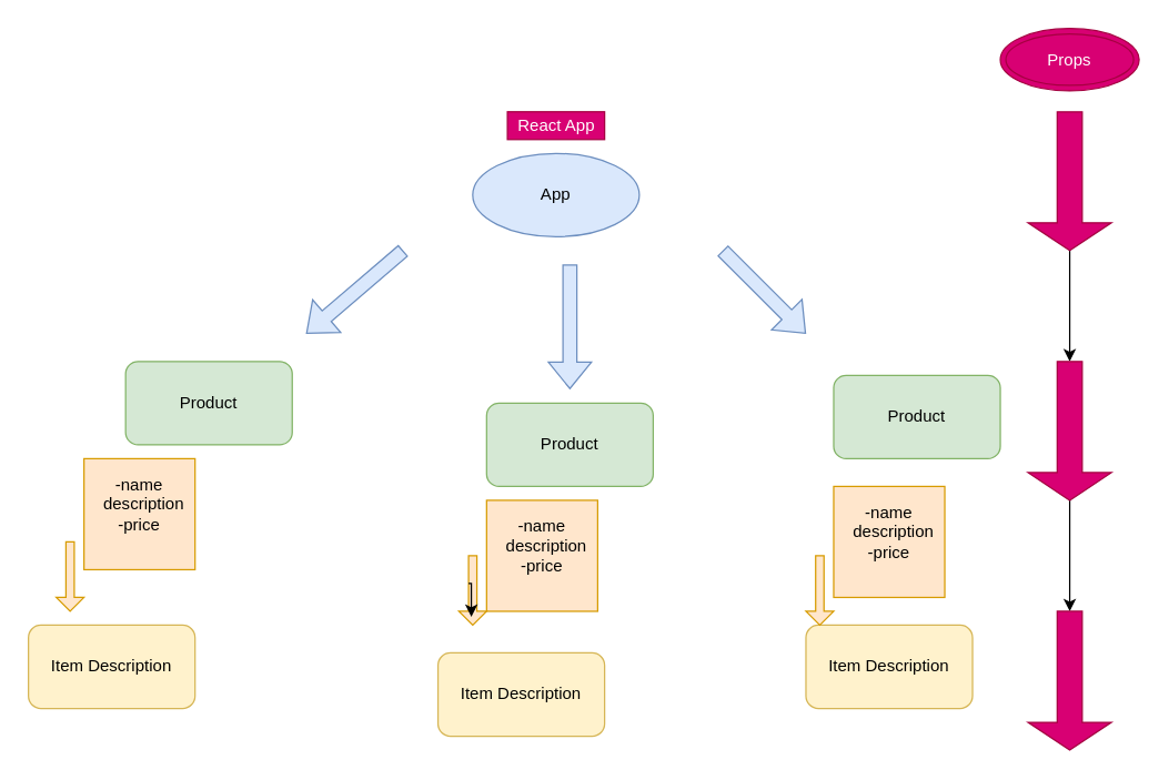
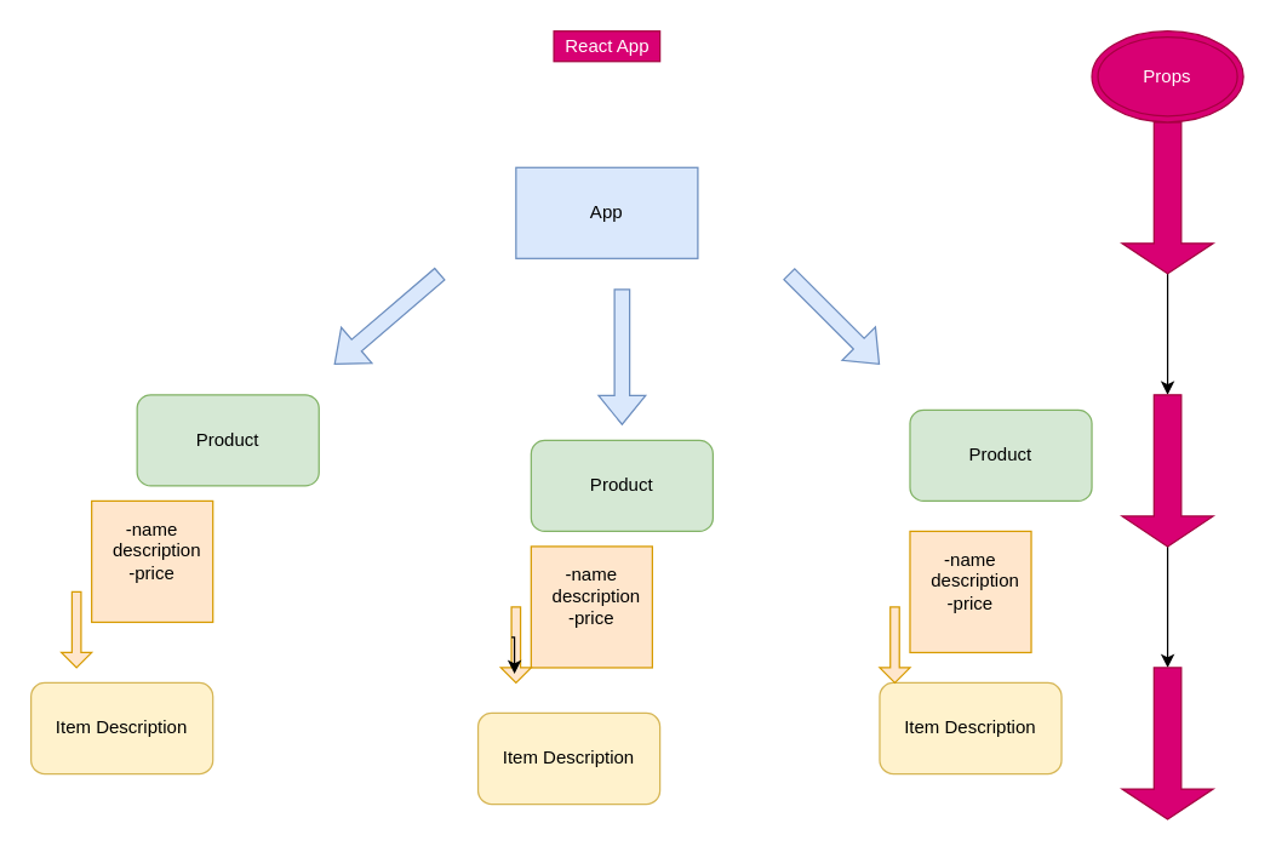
  <mxCell id="0" />
  <mxCell id="1" parent="0" />
- <mxCell id="2" value="App" style="ellipse;whiteSpace=wrap;html=1;fillColor=#dae8fc;strokeColor=#6c8ebf;" parent="1" vertex="1"><mxGeometry x="340" y="110" width="120" height="60" as="geometry" /></mxCell>
- <mxCell id="3" value="React App" style="text;html=1;align=center;verticalAlign=middle;resizable=0;points=[];autosize=1;strokeColor=#A50040;fillColor=#d80073;fontColor=#ffffff;" parent="1" vertex="1"><mxGeometry x="365" y="80" width="70" height="20" as="geometry" /></mxCell>
+ <mxCell id="2" value="App" style="rounded=0;whiteSpace=wrap;html=1;fillColor=#dae8fc;strokeColor=#6c8ebf;" parent="1" vertex="1"><mxGeometry x="340" y="110" width="120" height="60" as="geometry" /></mxCell>
+ <mxCell id="3" value="React App" style="text;html=1;align=center;verticalAlign=middle;resizable=0;points=[];autosize=1;strokeColor=#A50040;fillColor=#d80073;fontColor=#ffffff;" parent="1" vertex="1"><mxGeometry x="365" y="20" width="70" height="20" as="geometry" /></mxCell>
  <mxCell id="4" value="" style="shape=flexArrow;endArrow=classic;html=1;rounded=0;fillColor=#dae8fc;strokeColor=#6c8ebf;" edge="1" parent="1"><mxGeometry width="50" height="50" relative="1" as="geometry"><mxPoint x="290" y="180" as="sourcePoint" /><mxPoint x="220" y="240" as="targetPoint" /></mxGeometry></mxCell>
  <mxCell id="5" value="" style="shape=flexArrow;endArrow=classic;html=1;rounded=0;fillColor=#dae8fc;strokeColor=#6c8ebf;" edge="1" parent="1"><mxGeometry width="50" height="50" relative="1" as="geometry"><mxPoint x="410" y="190" as="sourcePoint" /><mxPoint x="410" y="280" as="targetPoint" /></mxGeometry></mxCell>
  <mxCell id="6" value="" style="shape=flexArrow;endArrow=classic;html=1;rounded=0;fillColor=#dae8fc;strokeColor=#6c8ebf;" edge="1" parent="1"><mxGeometry width="50" height="50" relative="1" as="geometry"><mxPoint x="520" y="180" as="sourcePoint" /><mxPoint x="580" y="240" as="targetPoint" /></mxGeometry></mxCell>
  <mxCell id="7" value="Product" style="rounded=1;whiteSpace=wrap;html=1;fillColor=#d5e8d4;strokeColor=#82b366;" vertex="1" parent="1"><mxGeometry x="90" y="260" width="120" height="60" as="geometry" /></mxCell>
  <mxCell id="8" value="Product" style="rounded=1;whiteSpace=wrap;html=1;fillColor=#d5e8d4;strokeColor=#82b366;" vertex="1" parent="1"><mxGeometry x="600" y="270" width="120" height="60" as="geometry" /></mxCell>
  <mxCell id="9" value="Product" style="rounded=1;whiteSpace=wrap;html=1;fillColor=#d5e8d4;strokeColor=#82b366;" vertex="1" parent="1"><mxGeometry x="350" y="290" width="120" height="60" as="geometry" /></mxCell>
  <mxCell id="10" value="-name&lt;br&gt;&amp;nbsp; description&lt;br&gt;-price&lt;br&gt;&lt;br&gt;" style="whiteSpace=wrap;html=1;aspect=fixed;fillColor=#ffe6cc;strokeColor=#d79b00;" vertex="1" parent="1"><mxGeometry x="60" y="330" width="80" height="80" as="geometry" /></mxCell>
  <mxCell id="11" value="-name&lt;br&gt;&amp;nbsp; description&lt;br&gt;-price&lt;br&gt;&lt;br&gt;" style="whiteSpace=wrap;html=1;aspect=fixed;fillColor=#ffe6cc;strokeColor=#d79b00;" vertex="1" parent="1"><mxGeometry x="600" y="350" width="80" height="80" as="geometry" /></mxCell>
  <mxCell id="12" value="-name&lt;br&gt;&amp;nbsp; description&lt;br&gt;-price&lt;br&gt;&lt;br&gt;" style="whiteSpace=wrap;html=1;aspect=fixed;fillColor=#ffe6cc;strokeColor=#d79b00;" vertex="1" parent="1"><mxGeometry x="350" y="360" width="80" height="80" as="geometry" /></mxCell>
  <mxCell id="13" value="Item Description" style="rounded=1;whiteSpace=wrap;html=1;fillColor=#fff2cc;strokeColor=#d6b656;" vertex="1" parent="1"><mxGeometry x="20" y="450" width="120" height="60" as="geometry" /></mxCell>
  <mxCell id="14" value="Item Description" style="rounded=1;whiteSpace=wrap;html=1;fillColor=#fff2cc;strokeColor=#d6b656;" vertex="1" parent="1"><mxGeometry x="580" y="450" width="120" height="60" as="geometry" /></mxCell>
  <mxCell id="15" value="Item Description" style="rounded=1;whiteSpace=wrap;html=1;fillColor=#fff2cc;strokeColor=#d6b656;" vertex="1" parent="1"><mxGeometry x="315" y="470" width="120" height="60" as="geometry" /></mxCell>
  <mxCell id="16" value="" style="shape=singleArrow;direction=south;whiteSpace=wrap;html=1;fillColor=#ffe6cc;strokeColor=#d79b00;" vertex="1" parent="1"><mxGeometry x="40" y="390" width="20" height="50" as="geometry" /></mxCell>
  <mxCell id="17" value="" style="shape=singleArrow;direction=south;whiteSpace=wrap;html=1;fillColor=#ffe6cc;strokeColor=#d79b00;" vertex="1" parent="1"><mxGeometry x="580" y="400" width="20" height="50" as="geometry" /></mxCell>
  <mxCell id="18" value="" style="shape=singleArrow;direction=south;whiteSpace=wrap;html=1;fillColor=#ffe6cc;strokeColor=#d79b00;" vertex="1" parent="1"><mxGeometry x="330" y="400" width="20" height="50" as="geometry" /></mxCell>
  <mxCell id="19" style="edgeStyle=orthogonalEdgeStyle;rounded=0;orthogonalLoop=1;jettySize=auto;html=1;exitX=0;exitY=0;exitDx=20;exitDy=13;exitPerimeter=0;entryX=0.88;entryY=0.55;entryDx=0;entryDy=0;entryPerimeter=0;" edge="1" parent="1" source="18" target="18"><mxGeometry relative="1" as="geometry" /></mxCell>
  <mxCell id="20" value="" style="edgeStyle=orthogonalEdgeStyle;rounded=0;orthogonalLoop=1;jettySize=auto;html=1;" edge="1" parent="1" source="21" target="23"><mxGeometry relative="1" as="geometry" /></mxCell>
  <mxCell id="21" value="" style="shape=singleArrow;direction=south;whiteSpace=wrap;html=1;fillColor=#d80073;fontColor=#ffffff;strokeColor=#A50040;" vertex="1" parent="1"><mxGeometry x="740" y="80" width="60" height="100" as="geometry" /></mxCell>
  <mxCell id="22" value="" style="edgeStyle=orthogonalEdgeStyle;rounded=0;orthogonalLoop=1;jettySize=auto;html=1;" edge="1" parent="1" source="23" target="24"><mxGeometry relative="1" as="geometry" /></mxCell>
  <mxCell id="23" value="" style="shape=singleArrow;direction=south;whiteSpace=wrap;html=1;fillColor=#d80073;fontColor=#ffffff;strokeColor=#A50040;" vertex="1" parent="1"><mxGeometry x="740" y="260" width="60" height="100" as="geometry" /></mxCell>
  <mxCell id="24" value="" style="shape=singleArrow;direction=south;whiteSpace=wrap;html=1;fillColor=#d80073;fontColor=#ffffff;strokeColor=#A50040;" vertex="1" parent="1"><mxGeometry x="740" y="440" width="60" height="100" as="geometry" /></mxCell>
- <mxCell id="25" value="Props" style="ellipse;shape=doubleEllipse;whiteSpace=wrap;html=1;fillColor=#d80073;fontColor=#ffffff;strokeColor=#A50040;" vertex="1" parent="1"><mxGeometry x="720" y="20" width="100" height="45" as="geometry" /></mxCell>
+ <mxCell id="25" value="Props" style="ellipse;shape=doubleEllipse;whiteSpace=wrap;html=1;fillColor=#d80073;fontColor=#ffffff;strokeColor=#A50040;" vertex="1" parent="1"><mxGeometry x="720" y="20" width="100" height="60" as="geometry" /></mxCell>
